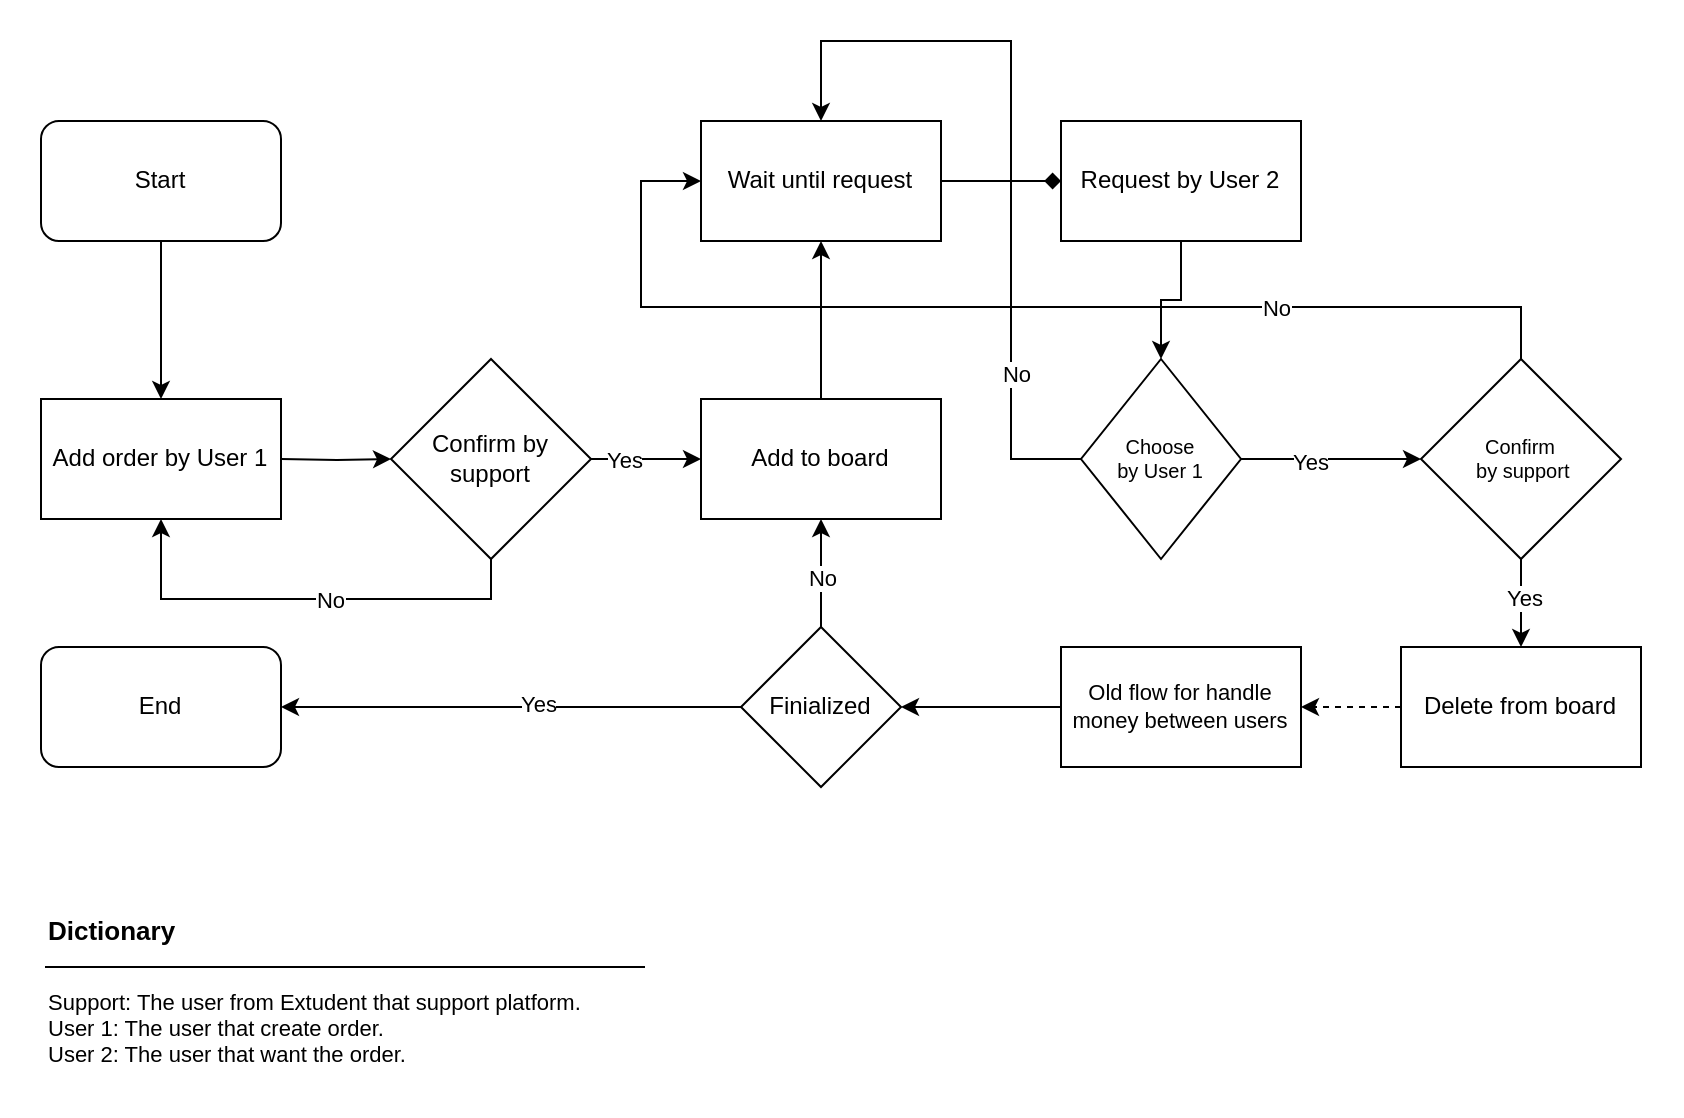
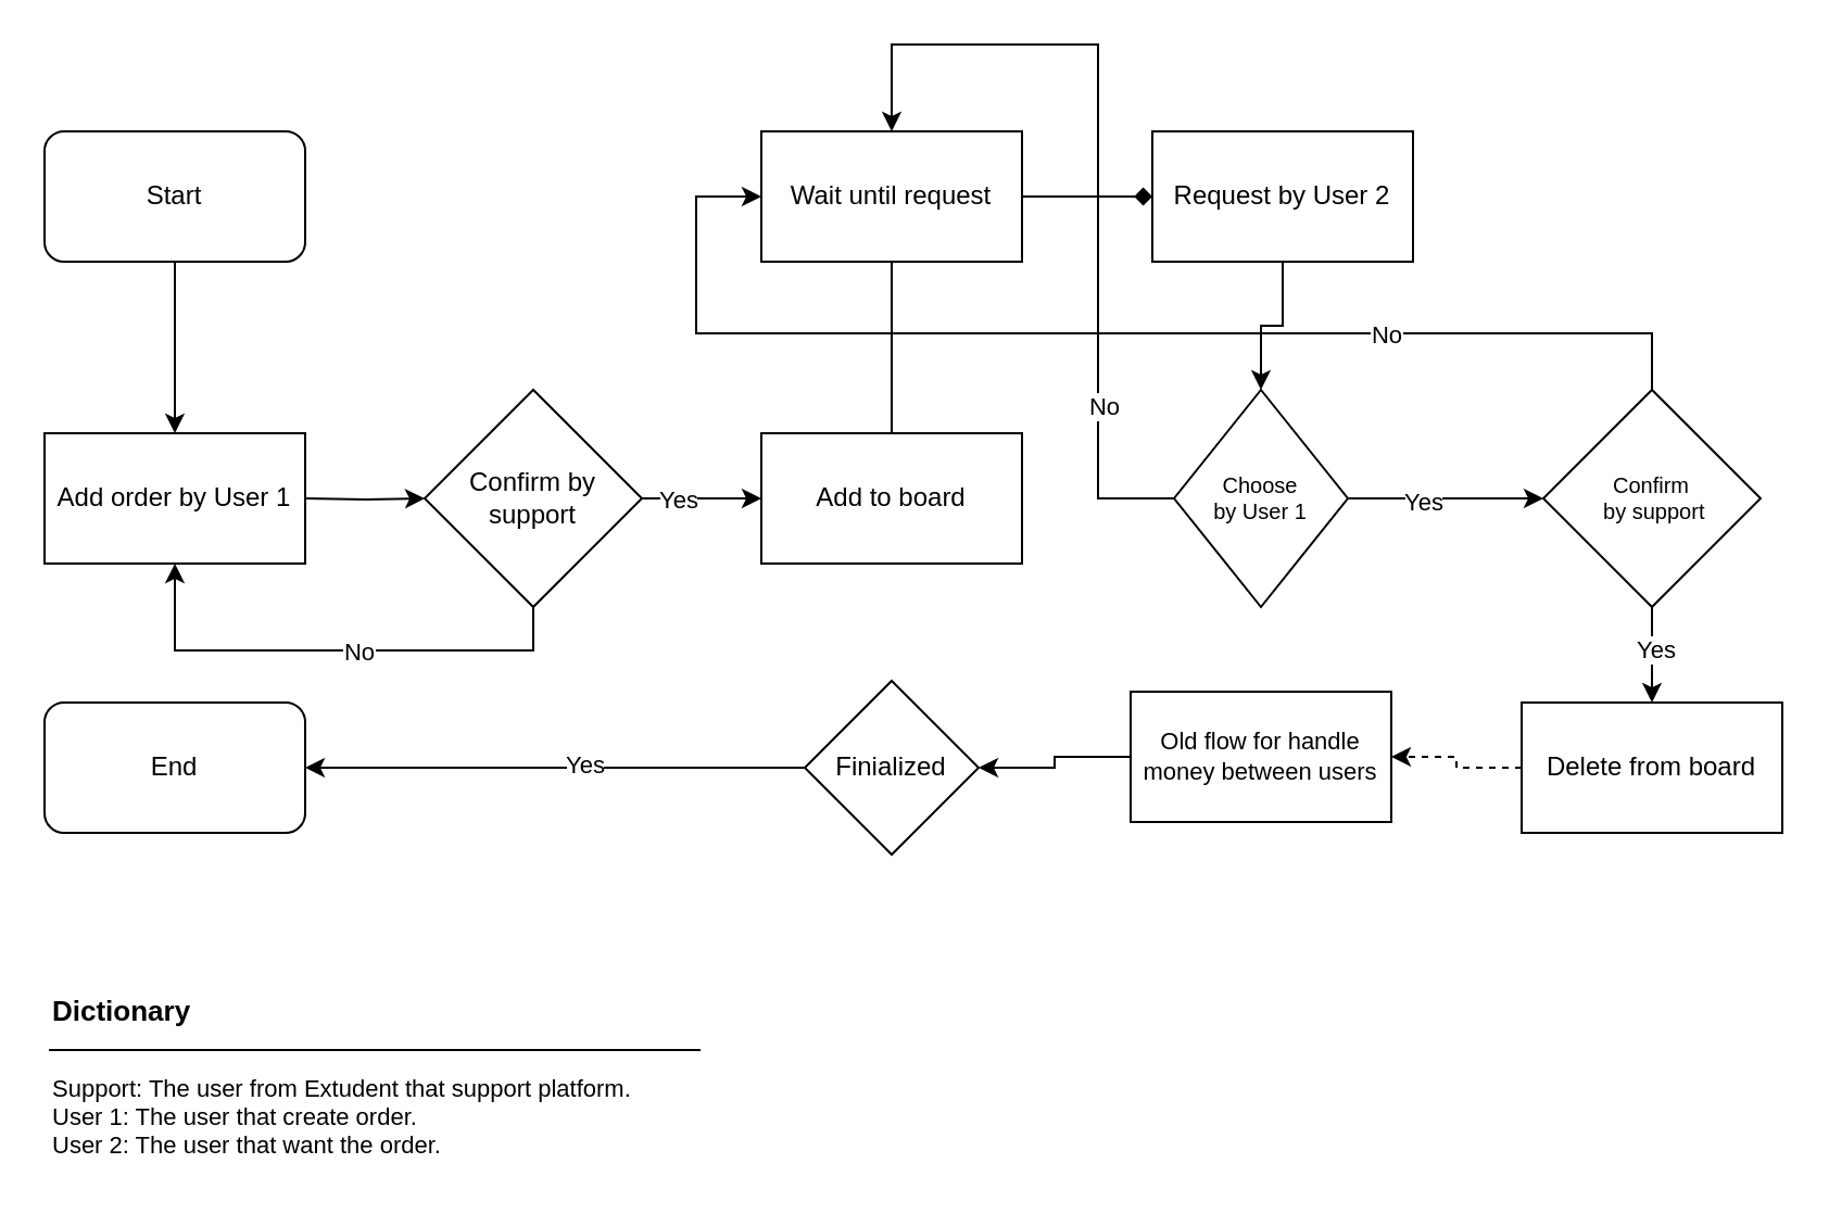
  <mxCell id="0" />
  <mxCell id="1" parent="0" />
  <mxCell id="2" style="edgeStyle=orthogonalEdgeStyle;rounded=0;orthogonalLoop=1;jettySize=auto;html=1;entryX=0.5;entryY=0;entryDx=0;entryDy=0;" parent="1" source="3" target="6" edge="1"><mxGeometry relative="1" as="geometry" /></mxCell>
  <mxCell id="3" value="Start" style="rounded=1;whiteSpace=wrap;html=1;" parent="1" vertex="1"><mxGeometry x="20" y="60" width="120" height="60" as="geometry" /></mxCell>
  <mxCell id="4" value="End" style="rounded=1;whiteSpace=wrap;html=1;" parent="1" vertex="1"><mxGeometry x="20" y="323" width="120" height="60" as="geometry" /></mxCell>
  <mxCell id="5" style="edgeStyle=orthogonalEdgeStyle;rounded=0;orthogonalLoop=1;jettySize=auto;html=1;entryX=0;entryY=0.5;entryDx=0;entryDy=0;" parent="1" target="11" edge="1"><mxGeometry relative="1" as="geometry"><mxPoint x="140" y="229" as="sourcePoint" /></mxGeometry></mxCell>
  <mxCell id="6" value="Add order by User 1" style="rounded=0;whiteSpace=wrap;html=1;" parent="1" vertex="1"><mxGeometry x="20" y="199" width="120" height="60" as="geometry" /></mxCell>
  <mxCell id="7" style="edgeStyle=orthogonalEdgeStyle;rounded=0;orthogonalLoop=1;jettySize=auto;html=1;entryX=0;entryY=0.5;entryDx=0;entryDy=0;" parent="1" source="11" target="13" edge="1"><mxGeometry relative="1" as="geometry" /></mxCell>
  <mxCell id="8" value="Yes" style="edgeLabel;html=1;align=center;verticalAlign=middle;resizable=0;points=[];" parent="7" vertex="1" connectable="0"><mxGeometry x="-0.411" relative="1" as="geometry"><mxPoint as="offset" /></mxGeometry></mxCell>
  <mxCell id="9" style="edgeStyle=orthogonalEdgeStyle;rounded=0;orthogonalLoop=1;jettySize=auto;html=1;exitX=0.5;exitY=1;exitDx=0;exitDy=0;entryX=0.5;entryY=1;entryDx=0;entryDy=0;" parent="1" source="11" target="6" edge="1"><mxGeometry relative="1" as="geometry" /></mxCell>
  <mxCell id="10" value="No" style="edgeLabel;html=1;align=center;verticalAlign=middle;resizable=0;points=[];" parent="9" vertex="1" connectable="0"><mxGeometry x="-0.104" relative="1" as="geometry"><mxPoint as="offset" /></mxGeometry></mxCell>
  <mxCell id="11" value="Confirm by support" style="rhombus;whiteSpace=wrap;html=1;" parent="1" vertex="1"><mxGeometry x="195" y="179" width="100" height="100" as="geometry" /></mxCell>
- <mxCell id="12" style="edgeStyle=orthogonalEdgeStyle;rounded=0;orthogonalLoop=1;jettySize=auto;html=1;exitX=0.5;exitY=0;exitDx=0;exitDy=0;" parent="1" source="13" target="27" edge="1"><mxGeometry relative="1" as="geometry" /></mxCell>
+ <mxCell id="12" style="edgeStyle=orthogonalEdgeStyle;rounded=0;orthogonalLoop=1;jettySize=auto;html=1;exitX=0.5;exitY=0;exitDx=0;exitDy=0;endArrow=none;" parent="1" source="13" target="27" edge="1"><mxGeometry relative="1" as="geometry" /></mxCell>
  <mxCell id="13" value="Add to board" style="rounded=0;whiteSpace=wrap;html=1;" parent="1" vertex="1"><mxGeometry x="350" y="199" width="120" height="60" as="geometry" /></mxCell>
  <mxCell id="14" style="edgeStyle=orthogonalEdgeStyle;rounded=0;orthogonalLoop=1;jettySize=auto;html=1;exitX=0.5;exitY=1;exitDx=0;exitDy=0;" parent="1" source="15" target="20" edge="1"><mxGeometry relative="1" as="geometry" /></mxCell>
  <mxCell id="15" value="Request by User 2" style="rounded=0;whiteSpace=wrap;html=1;" parent="1" vertex="1"><mxGeometry x="530" y="60" width="120" height="60" as="geometry" /></mxCell>
  <mxCell id="16" value="" style="edgeStyle=orthogonalEdgeStyle;rounded=0;orthogonalLoop=1;jettySize=auto;html=1;" parent="1" source="20" target="25" edge="1"><mxGeometry relative="1" as="geometry" /></mxCell>
  <mxCell id="17" value="Yes" style="edgeLabel;html=1;align=center;verticalAlign=middle;resizable=0;points=[];" parent="16" vertex="1" connectable="0"><mxGeometry x="-0.237" y="-1" relative="1" as="geometry"><mxPoint as="offset" /></mxGeometry></mxCell>
  <mxCell id="18" style="edgeStyle=orthogonalEdgeStyle;rounded=0;orthogonalLoop=1;jettySize=auto;html=1;exitX=0;exitY=0.5;exitDx=0;exitDy=0;entryX=0.5;entryY=0;entryDx=0;entryDy=0;" edge="1" parent="1" source="20" target="27"><mxGeometry relative="1" as="geometry"><Array as="points"><mxPoint x="505" y="229" /><mxPoint x="505" y="20" /><mxPoint x="410" y="20" /></Array></mxGeometry></mxCell>
  <mxCell id="19" value="No" style="edgeLabel;html=1;align=center;verticalAlign=middle;resizable=0;points=[];" vertex="1" connectable="0" parent="18"><mxGeometry x="-0.588" y="-2" relative="1" as="geometry"><mxPoint as="offset" /></mxGeometry></mxCell>
  <mxCell id="20" value="Choose&lt;br style=&quot;font-size: 10px;&quot;&gt;by User 1" style="rhombus;whiteSpace=wrap;html=1;fontSize=10;" parent="1" vertex="1"><mxGeometry x="540" y="179" width="80" height="100" as="geometry" /></mxCell>
  <mxCell id="21" style="edgeStyle=orthogonalEdgeStyle;rounded=0;orthogonalLoop=1;jettySize=auto;html=1;exitX=0.5;exitY=0;exitDx=0;exitDy=0;entryX=0;entryY=0.5;entryDx=0;entryDy=0;" parent="1" source="25" target="27" edge="1"><mxGeometry relative="1" as="geometry"><Array as="points"><mxPoint x="760" y="153" /><mxPoint x="320" y="153" /><mxPoint x="320" y="90" /></Array></mxGeometry></mxCell>
  <mxCell id="22" value="No" style="edgeLabel;html=1;align=center;verticalAlign=middle;resizable=0;points=[];" parent="21" vertex="1" connectable="0"><mxGeometry x="-0.467" relative="1" as="geometry"><mxPoint as="offset" /></mxGeometry></mxCell>
  <mxCell id="23" style="edgeStyle=orthogonalEdgeStyle;rounded=0;orthogonalLoop=1;jettySize=auto;html=1;exitX=0.5;exitY=1;exitDx=0;exitDy=0;" parent="1" source="25" target="29" edge="1"><mxGeometry relative="1" as="geometry" /></mxCell>
  <mxCell id="24" value="Yes" style="edgeLabel;html=1;align=center;verticalAlign=middle;resizable=0;points=[];" parent="23" vertex="1" connectable="0"><mxGeometry x="-0.121" y="1" relative="1" as="geometry"><mxPoint as="offset" /></mxGeometry></mxCell>
  <mxCell id="25" value="Confirm&lt;br&gt;&amp;nbsp;by support" style="rhombus;whiteSpace=wrap;html=1;fontSize=10;" parent="1" vertex="1"><mxGeometry x="710" y="179" width="100" height="100" as="geometry" /></mxCell>
  <mxCell id="26" style="edgeStyle=orthogonalEdgeStyle;rounded=0;orthogonalLoop=1;jettySize=auto;html=1;exitX=1;exitY=0.5;exitDx=0;exitDy=0;endArrow=diamond;" parent="1" source="27" target="15" edge="1"><mxGeometry relative="1" as="geometry" /></mxCell>
  <mxCell id="27" value="Wait until request" style="rounded=0;whiteSpace=wrap;html=1;" parent="1" vertex="1"><mxGeometry x="350" y="60" width="120" height="60" as="geometry" /></mxCell>
  <mxCell id="28" style="edgeStyle=orthogonalEdgeStyle;rounded=0;orthogonalLoop=1;jettySize=auto;html=1;exitX=0;exitY=0.5;exitDx=0;exitDy=0;entryX=1;entryY=0.5;entryDx=0;entryDy=0;dashed=1;" parent="1" source="29" target="31" edge="1"><mxGeometry relative="1" as="geometry" /></mxCell>
  <mxCell id="29" value="Delete from board" style="rounded=0;whiteSpace=wrap;html=1;" parent="1" vertex="1"><mxGeometry x="700" y="323" width="120" height="60" as="geometry" /></mxCell>
  <mxCell id="30" style="edgeStyle=orthogonalEdgeStyle;rounded=0;orthogonalLoop=1;jettySize=auto;html=1;exitX=0;exitY=0.5;exitDx=0;exitDy=0;entryX=1;entryY=0.5;entryDx=0;entryDy=0;" parent="1" source="31" target="36" edge="1"><mxGeometry relative="1" as="geometry" /></mxCell>
- <mxCell id="31" value="Old flow for handle money between users" style="rounded=0;whiteSpace=wrap;html=1;fontSize=11;" parent="1" vertex="1"><mxGeometry x="530" y="323" width="120" height="60" as="geometry" /></mxCell>
- <mxCell id="32" style="edgeStyle=orthogonalEdgeStyle;rounded=0;orthogonalLoop=1;jettySize=auto;html=1;exitX=0.5;exitY=0;exitDx=0;exitDy=0;entryX=0.5;entryY=1;entryDx=0;entryDy=0;" parent="1" source="36" target="13" edge="1"><mxGeometry relative="1" as="geometry" /></mxCell>
- <mxCell id="33" value="No" style="edgeLabel;html=1;align=center;verticalAlign=middle;resizable=0;points=[];" parent="32" vertex="1" connectable="0"><mxGeometry x="-0.056" relative="1" as="geometry"><mxPoint as="offset" /></mxGeometry></mxCell>
+ <mxCell id="31" value="Old flow for handle money between users" style="rounded=0;whiteSpace=wrap;html=1;fontSize=11;" parent="1" vertex="1"><mxGeometry x="520" y="318" width="120" height="60" as="geometry" /></mxCell>
  <mxCell id="34" style="edgeStyle=orthogonalEdgeStyle;rounded=0;orthogonalLoop=1;jettySize=auto;html=1;exitX=0;exitY=0.5;exitDx=0;exitDy=0;entryX=1;entryY=0.5;entryDx=0;entryDy=0;" parent="1" source="36" target="4" edge="1"><mxGeometry relative="1" as="geometry" /></mxCell>
  <mxCell id="35" value="Yes" style="edgeLabel;html=1;align=center;verticalAlign=middle;resizable=0;points=[];" parent="34" vertex="1" connectable="0"><mxGeometry x="-0.109" y="-2" relative="1" as="geometry"><mxPoint as="offset" /></mxGeometry></mxCell>
  <mxCell id="36" value="Finialized" style="rhombus;whiteSpace=wrap;html=1;" parent="1" vertex="1"><mxGeometry x="370" y="313" width="80" height="80" as="geometry" /></mxCell>
  <mxCell id="37" value="" style="group" vertex="1" connectable="0" parent="1"><mxGeometry x="22" y="450" width="300" height="87" as="geometry" /></mxCell>
  <mxCell id="38" value="Support: The user from Extudent that support platform.&lt;br&gt;User 1: The user that create order.&lt;br&gt;User 2: The user that want the order." style="text;html=1;strokeColor=none;fillColor=none;align=left;verticalAlign=middle;whiteSpace=wrap;rounded=0;fontSize=11;" vertex="1" parent="37"><mxGeometry y="40" width="270" height="47" as="geometry" /></mxCell>
  <mxCell id="39" value="Dictionary" style="text;html=1;strokeColor=none;fillColor=none;align=left;verticalAlign=middle;whiteSpace=wrap;rounded=0;fontStyle=1;fontSize=13;" vertex="1" parent="37"><mxGeometry width="60" height="30" as="geometry" /></mxCell>
  <mxCell id="40" value="" style="endArrow=none;html=1;rounded=0;" edge="1" parent="37"><mxGeometry width="50" height="50" relative="1" as="geometry"><mxPoint y="33" as="sourcePoint" /><mxPoint x="300" y="33" as="targetPoint" /></mxGeometry></mxCell>
